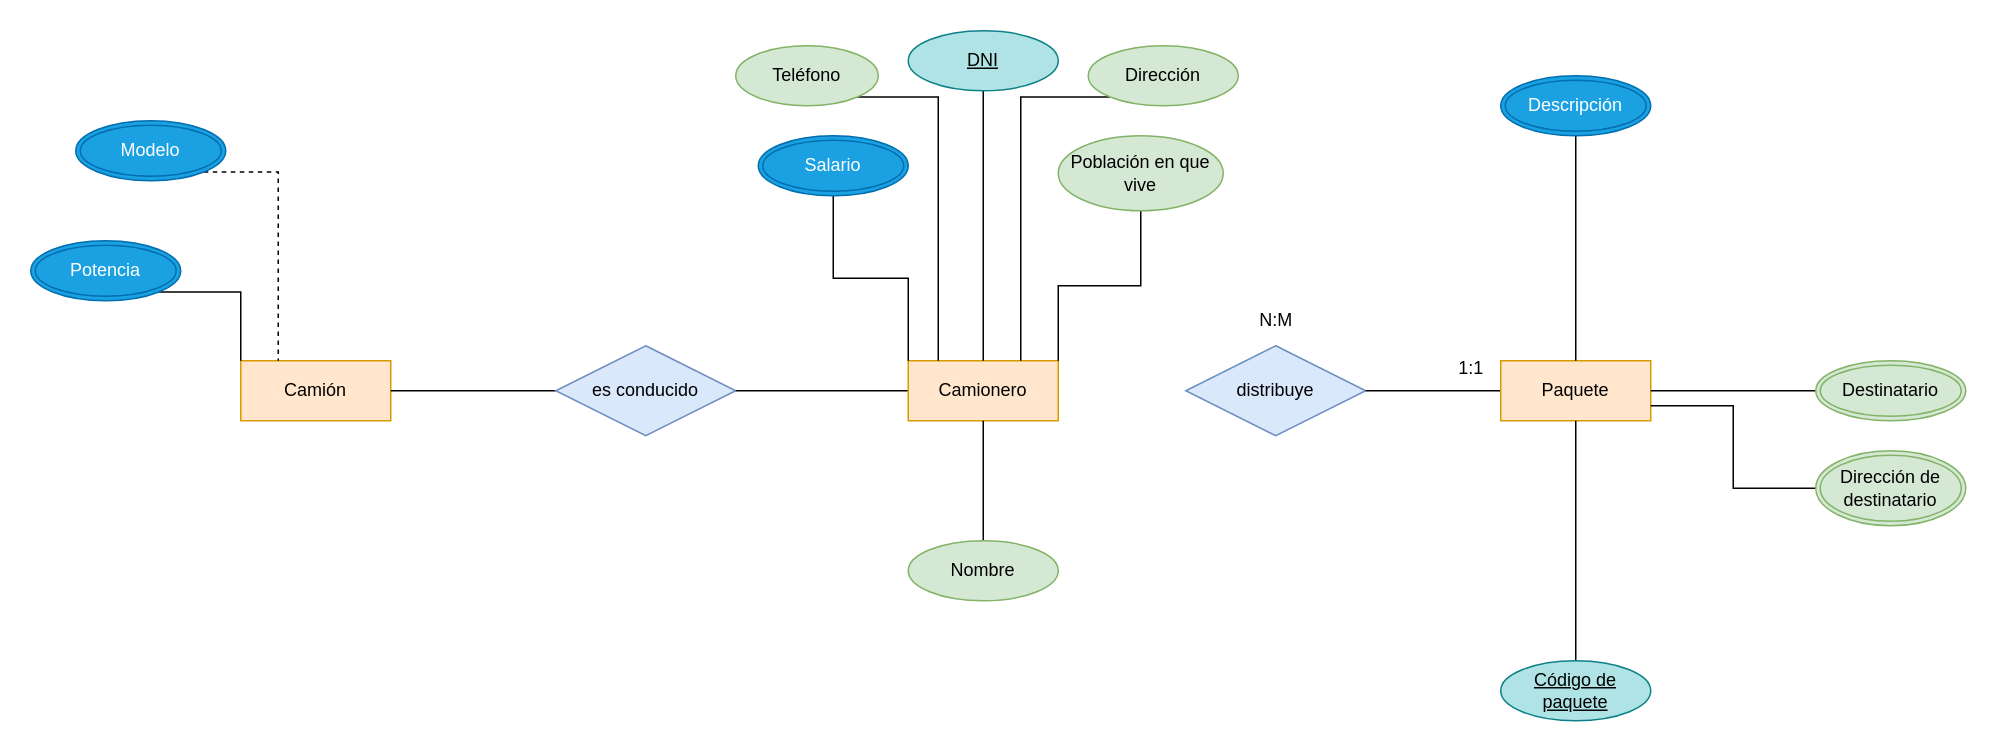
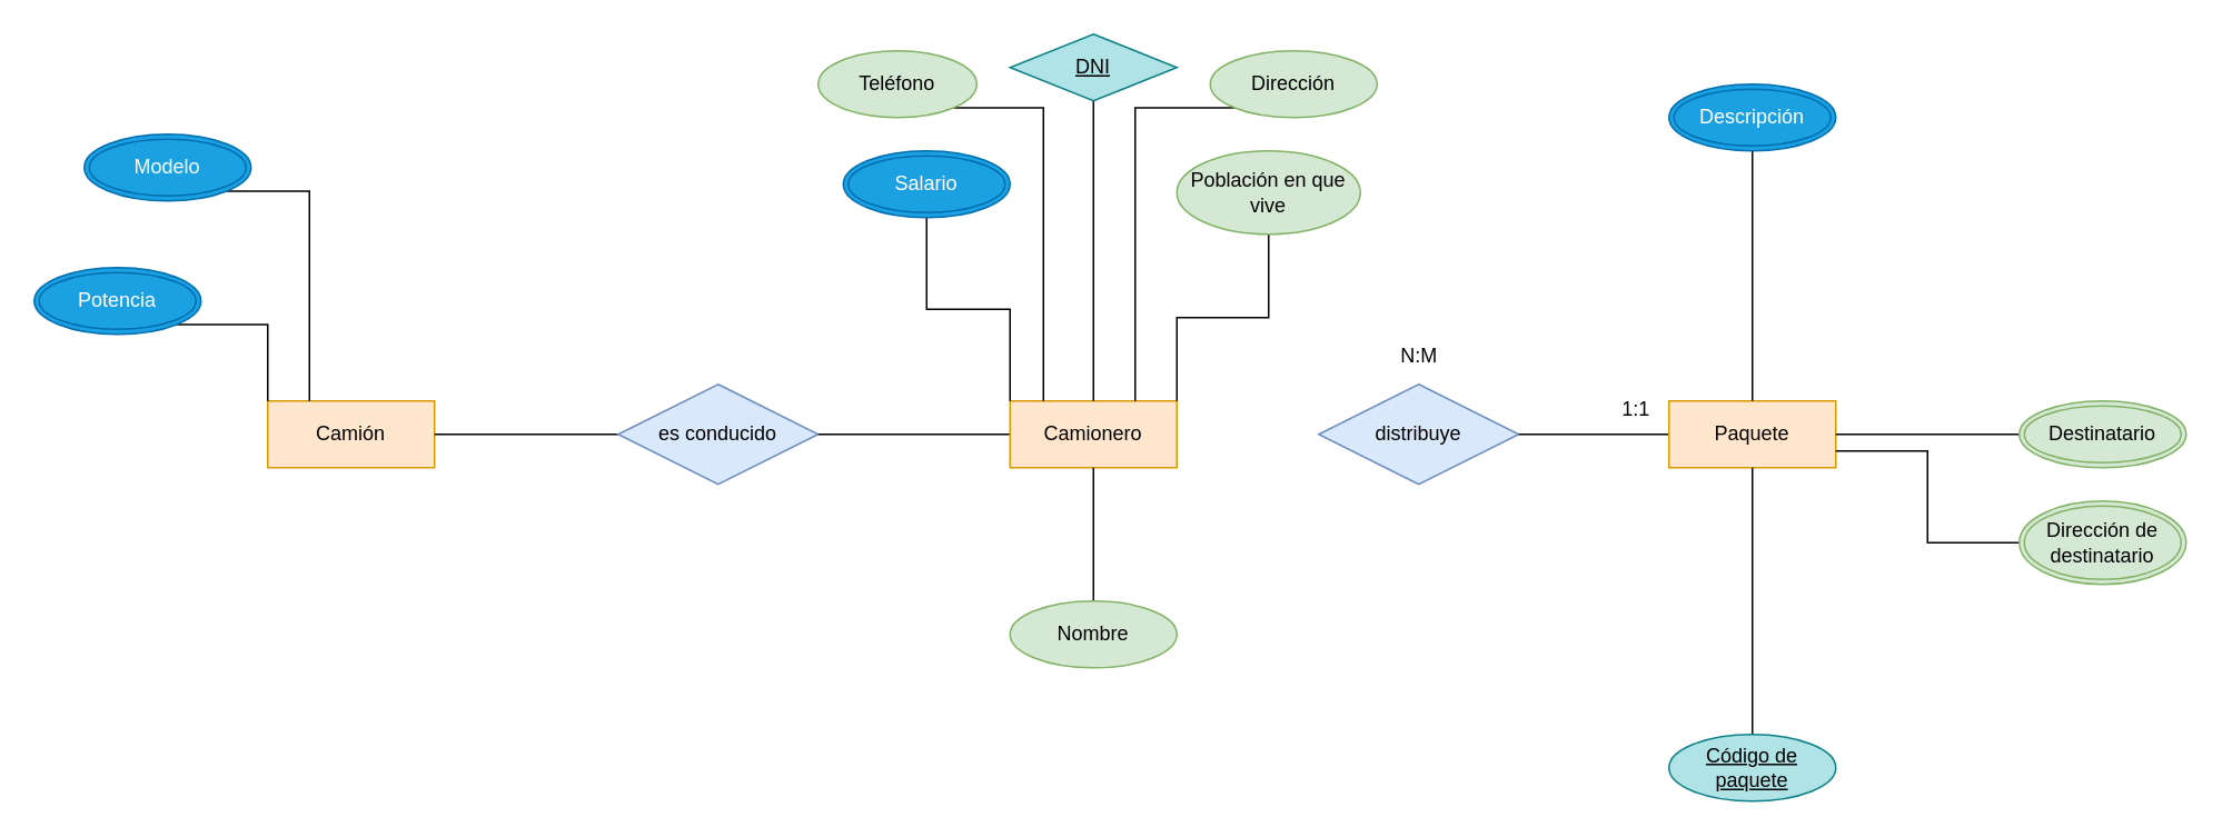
  <mxCell id="0" />
  <mxCell id="1" parent="0" />
  <mxCell id="2" value="Camión" style="whiteSpace=wrap;html=1;align=center;fillColor=#ffe6cc;strokeColor=#d79b00;" vertex="1" parent="1"><mxGeometry x="160" y="240" width="100" height="40" as="geometry" /></mxCell>
  <mxCell id="3" style="edgeStyle=orthogonalEdgeStyle;rounded=0;orthogonalLoop=1;jettySize=auto;html=1;entryX=1;entryY=0.5;entryDx=0;entryDy=0;endArrow=none;endFill=0;" edge="1" parent="1" source="4" target="2"><mxGeometry relative="1" as="geometry" /></mxCell>
  <mxCell id="4" value="es conducido" style="shape=rhombus;perimeter=rhombusPerimeter;whiteSpace=wrap;html=1;align=center;fillColor=#dae8fc;strokeColor=#6c8ebf;" vertex="1" parent="1"><mxGeometry x="370" y="230" width="120" height="60" as="geometry" /></mxCell>
  <mxCell id="5" style="edgeStyle=orthogonalEdgeStyle;rounded=0;orthogonalLoop=1;jettySize=auto;html=1;entryX=1;entryY=0.5;entryDx=0;entryDy=0;endArrow=none;endFill=0;" edge="1" parent="1" source="6" target="4"><mxGeometry relative="1" as="geometry" /></mxCell>
  <mxCell id="6" value="Camionero" style="whiteSpace=wrap;html=1;align=center;fillColor=#ffe6cc;strokeColor=#d79b00;" vertex="1" parent="1"><mxGeometry x="605" y="240" width="100" height="40" as="geometry" /></mxCell>
  <mxCell id="7" value="distribuye" style="shape=rhombus;perimeter=rhombusPerimeter;whiteSpace=wrap;html=1;align=center;fillColor=#dae8fc;strokeColor=#6c8ebf;" vertex="1" parent="1"><mxGeometry x="790" y="230" width="120" height="60" as="geometry" /></mxCell>
  <mxCell id="8" style="edgeStyle=orthogonalEdgeStyle;rounded=0;orthogonalLoop=1;jettySize=auto;html=1;entryX=1;entryY=0.5;entryDx=0;entryDy=0;endArrow=none;endFill=0;" edge="1" parent="1" source="9" target="7"><mxGeometry relative="1" as="geometry" /></mxCell>
  <mxCell id="9" value="Paquete" style="whiteSpace=wrap;html=1;align=center;fillColor=#ffe6cc;strokeColor=#d79b00;" vertex="1" parent="1"><mxGeometry x="1000" y="240" width="100" height="40" as="geometry" /></mxCell>
  <mxCell id="10" style="edgeStyle=orthogonalEdgeStyle;rounded=0;orthogonalLoop=1;jettySize=auto;html=1;entryX=0.5;entryY=1;entryDx=0;entryDy=0;endArrow=none;endFill=0;" edge="1" parent="1" source="11" target="6"><mxGeometry relative="1" as="geometry" /></mxCell>
  <mxCell id="11" value="Nombre" style="ellipse;whiteSpace=wrap;html=1;align=center;fillColor=#d5e8d4;strokeColor=#82b366;" vertex="1" parent="1"><mxGeometry x="605" y="360" width="100" height="40" as="geometry" /></mxCell>
  <mxCell id="12" style="edgeStyle=orthogonalEdgeStyle;rounded=0;orthogonalLoop=1;jettySize=auto;html=1;entryX=0.5;entryY=0;entryDx=0;entryDy=0;endArrow=none;endFill=0;fillColor=#d5e8d4;strokeColor=#000000;" edge="1" parent="1" source="13" target="6"><mxGeometry relative="1" as="geometry" /></mxCell>
- <mxCell id="13" value="DNI" style="ellipse;whiteSpace=wrap;html=1;align=center;fontStyle=4;fillColor=#b0e3e6;strokeColor=#0e8088;" vertex="1" parent="1"><mxGeometry x="605" y="20" width="100" height="40" as="geometry" /></mxCell>
+ <mxCell id="13" value="DNI" style="rhombus;whiteSpace=wrap;html=1;align=center;fontStyle=4;fillColor=#b0e3e6;strokeColor=#0e8088;" vertex="1" parent="1"><mxGeometry x="605" y="20" width="100" height="40" as="geometry" /></mxCell>
  <mxCell id="14" style="edgeStyle=orthogonalEdgeStyle;rounded=0;orthogonalLoop=1;jettySize=auto;html=1;exitX=1;exitY=1;exitDx=0;exitDy=0;entryX=0.2;entryY=0;entryDx=0;entryDy=0;entryPerimeter=0;endArrow=none;endFill=0;" edge="1" parent="1" source="15" target="6"><mxGeometry relative="1" as="geometry"><mxPoint x="575.355" y="84.142" as="sourcePoint" /></mxGeometry></mxCell>
  <mxCell id="15" value="Teléfono" style="ellipse;whiteSpace=wrap;html=1;align=center;fillColor=#d5e8d4;strokeColor=#82b366;" vertex="1" parent="1"><mxGeometry x="490" y="30" width="95" height="40" as="geometry" /></mxCell>
  <mxCell id="16" style="edgeStyle=orthogonalEdgeStyle;rounded=0;orthogonalLoop=1;jettySize=auto;html=1;exitX=0;exitY=1;exitDx=0;exitDy=0;entryX=0.75;entryY=0;entryDx=0;entryDy=0;endArrow=none;endFill=0;" edge="1" parent="1" source="17" target="6"><mxGeometry relative="1" as="geometry" /></mxCell>
  <mxCell id="17" value="Dirección" style="ellipse;whiteSpace=wrap;html=1;align=center;fillColor=#d5e8d4;strokeColor=#82b366;" vertex="1" parent="1"><mxGeometry x="725" y="30" width="100" height="40" as="geometry" /></mxCell>
  <mxCell id="18" style="edgeStyle=orthogonalEdgeStyle;rounded=0;orthogonalLoop=1;jettySize=auto;html=1;entryX=0;entryY=0;entryDx=0;entryDy=0;endArrow=none;endFill=0;" edge="1" parent="1" source="19" target="6"><mxGeometry relative="1" as="geometry" /></mxCell>
  <mxCell id="19" value="Salario" style="ellipse;shape=doubleEllipse;margin=3;whiteSpace=wrap;html=1;align=center;fillColor=#1ba1e2;strokeColor=#006EAF;fontColor=#ffffff;" vertex="1" parent="1"><mxGeometry x="505" y="90" width="100" height="40" as="geometry" /></mxCell>
  <mxCell id="20" style="edgeStyle=orthogonalEdgeStyle;rounded=0;orthogonalLoop=1;jettySize=auto;html=1;exitX=0.5;exitY=1;exitDx=0;exitDy=0;entryX=1;entryY=0;entryDx=0;entryDy=0;endArrow=none;endFill=0;" edge="1" parent="1" source="21" target="6"><mxGeometry relative="1" as="geometry" /></mxCell>
  <mxCell id="21" value="Población en que vive" style="ellipse;whiteSpace=wrap;html=1;align=center;fillColor=#d5e8d4;strokeColor=#82b366;" vertex="1" parent="1"><mxGeometry x="705" y="90" width="110" height="50" as="geometry" /></mxCell>
  <mxCell id="22" style="edgeStyle=orthogonalEdgeStyle;rounded=0;orthogonalLoop=1;jettySize=auto;html=1;entryX=0.5;entryY=1;entryDx=0;entryDy=0;endArrow=none;endFill=0;" edge="1" parent="1" source="23" target="9"><mxGeometry relative="1" as="geometry" /></mxCell>
  <mxCell id="23" value="Código de paquete" style="ellipse;whiteSpace=wrap;html=1;align=center;fontStyle=4;fillColor=#b0e3e6;strokeColor=#0e8088;" vertex="1" parent="1"><mxGeometry x="1000" y="440" width="100" height="40" as="geometry" /></mxCell>
  <mxCell id="24" style="edgeStyle=orthogonalEdgeStyle;rounded=0;orthogonalLoop=1;jettySize=auto;html=1;endArrow=none;endFill=0;" edge="1" parent="1" source="25" target="9"><mxGeometry relative="1" as="geometry" /></mxCell>
  <mxCell id="25" value="Descripción" style="ellipse;shape=doubleEllipse;margin=3;whiteSpace=wrap;html=1;align=center;fillColor=#1ba1e2;fontColor=#ffffff;strokeColor=#006EAF;" vertex="1" parent="1"><mxGeometry x="1000" y="50" width="100" height="40" as="geometry" /></mxCell>
  <mxCell id="26" style="edgeStyle=orthogonalEdgeStyle;rounded=0;orthogonalLoop=1;jettySize=auto;html=1;entryX=1;entryY=0.5;entryDx=0;entryDy=0;endArrow=none;endFill=0;" edge="1" parent="1" source="27" target="9"><mxGeometry relative="1" as="geometry" /></mxCell>
  <mxCell id="27" value="Destinatario" style="whiteSpace=wrap;html=1;align=center;fillColor=#d5e8d4;strokeColor=#82b366;shape=doubleEllipse;margin=3;perimeter=ellipsePerimeter;" vertex="1" parent="1"><mxGeometry x="1210" y="240" width="100" height="40" as="geometry" /></mxCell>
  <mxCell id="28" style="edgeStyle=orthogonalEdgeStyle;rounded=0;orthogonalLoop=1;jettySize=auto;html=1;entryX=1;entryY=0.75;entryDx=0;entryDy=0;endArrow=none;endFill=0;" edge="1" parent="1" source="29" target="9"><mxGeometry relative="1" as="geometry" /></mxCell>
  <mxCell id="29" value="Dirección de destinatario" style="whiteSpace=wrap;html=1;align=center;fillColor=#d5e8d4;strokeColor=#82b366;shape=doubleEllipse;margin=3;perimeter=ellipsePerimeter;" vertex="1" parent="1"><mxGeometry x="1210" y="300" width="100" height="50" as="geometry" /></mxCell>
  <mxCell id="30" value="1:1" style="text;html=1;align=center;verticalAlign=middle;resizable=0;points=[];autosize=1;strokeColor=none;fillColor=none;" vertex="1" parent="1"><mxGeometry x="960" y="230" width="40" height="30" as="geometry" /></mxCell>
  <mxCell id="31" value="N:M" style="text;html=1;align=center;verticalAlign=middle;resizable=0;points=[];autosize=1;strokeColor=none;fillColor=none;" vertex="1" parent="1"><mxGeometry x="825" y="198" width="50" height="30" as="geometry" /></mxCell>
- <mxCell id="32" style="edgeStyle=orthogonalEdgeStyle;rounded=0;orthogonalLoop=1;jettySize=auto;html=1;exitX=1;exitY=1;exitDx=0;exitDy=0;entryX=0.25;entryY=0;entryDx=0;entryDy=0;endArrow=none;endFill=0;dashed=1;" edge="1" parent="1" source="33" target="2"><mxGeometry relative="1" as="geometry" /></mxCell>
+ <mxCell id="32" style="edgeStyle=orthogonalEdgeStyle;rounded=0;orthogonalLoop=1;jettySize=auto;html=1;exitX=1;exitY=1;exitDx=0;exitDy=0;entryX=0.25;entryY=0;entryDx=0;entryDy=0;endArrow=none;endFill=0;" edge="1" parent="1" source="33" target="2"><mxGeometry relative="1" as="geometry" /></mxCell>
  <mxCell id="33" value="Modelo" style="whiteSpace=wrap;html=1;align=center;shape=doubleEllipse;perimeter=ellipsePerimeter;margin=3;fillColor=#1ba1e2;fontColor=#ffffff;strokeColor=#006EAF;" vertex="1" parent="1"><mxGeometry x="50" y="80" width="100" height="40" as="geometry" /></mxCell>
  <mxCell id="34" style="edgeStyle=orthogonalEdgeStyle;rounded=0;orthogonalLoop=1;jettySize=auto;html=1;exitX=1;exitY=1;exitDx=0;exitDy=0;entryX=0;entryY=0;entryDx=0;entryDy=0;endArrow=none;endFill=0;" edge="1" parent="1" source="35" target="2"><mxGeometry relative="1" as="geometry" /></mxCell>
  <mxCell id="35" value="Potencia" style="ellipse;shape=doubleEllipse;margin=3;whiteSpace=wrap;html=1;align=center;fillColor=#1ba1e2;fontColor=#ffffff;strokeColor=#006EAF;" vertex="1" parent="1"><mxGeometry x="20" y="160" width="100" height="40" as="geometry" /></mxCell>
